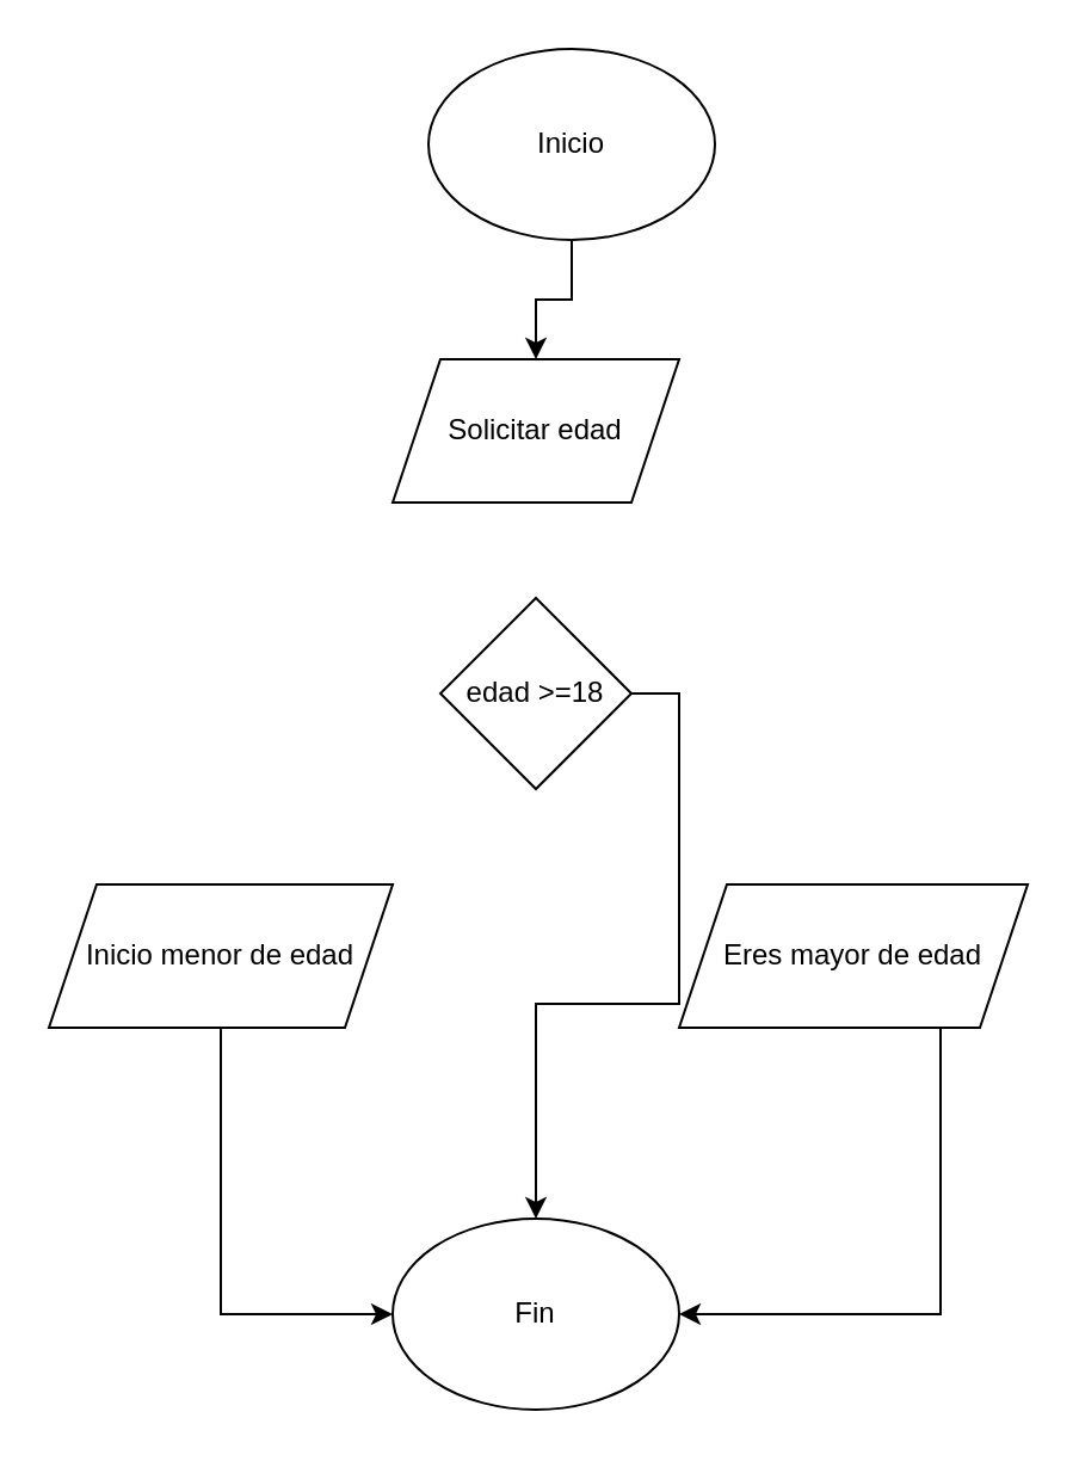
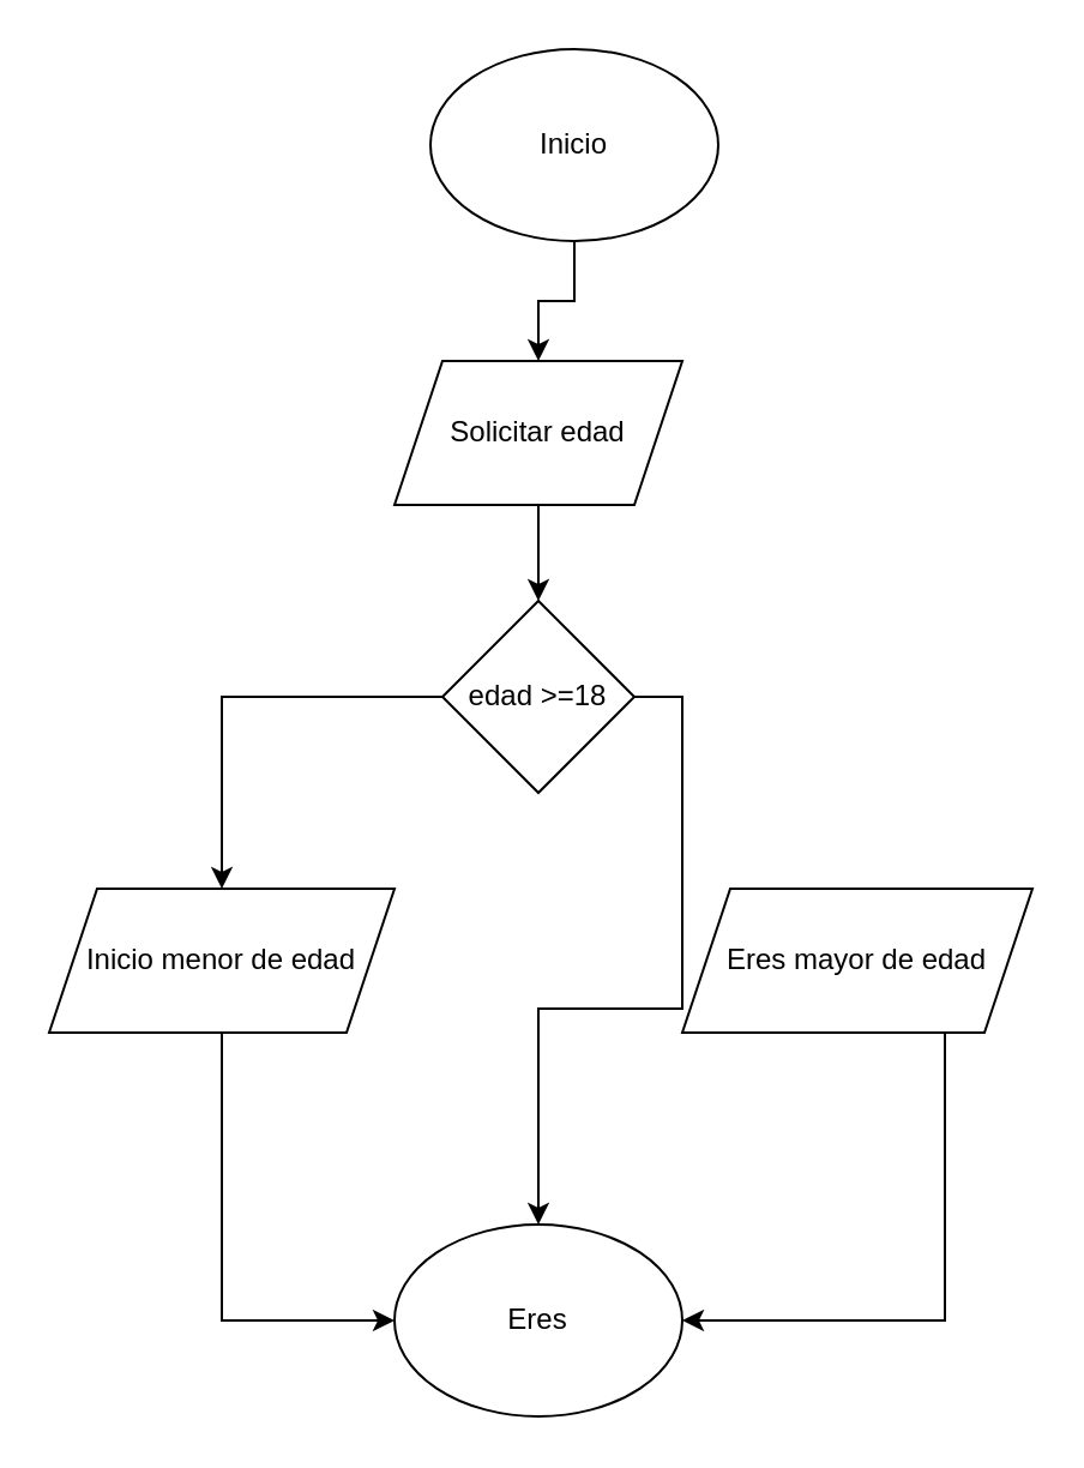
  <mxCell id="0" />
  <mxCell id="1" parent="0" />
  <mxCell id="2" style="edgeStyle=orthogonalEdgeStyle;rounded=0;orthogonalLoop=1;jettySize=auto;html=1;exitX=0.5;exitY=1;exitDx=0;exitDy=0;entryX=0.5;entryY=0;entryDx=0;entryDy=0;" edge="1" parent="1" source="3" target="5"><mxGeometry relative="1" as="geometry" /></mxCell>
  <mxCell id="3" value="Inicio" style="ellipse;whiteSpace=wrap;html=1;" vertex="1" parent="1"><mxGeometry x="179" y="20" width="120" height="80" as="geometry" /></mxCell>
+ <mxCell id="4" style="edgeStyle=orthogonalEdgeStyle;rounded=0;orthogonalLoop=1;jettySize=auto;html=1;exitX=0.5;exitY=1;exitDx=0;exitDy=0;entryX=0.5;entryY=0;entryDx=0;entryDy=0;" edge="1" parent="1" source="5" target="8"><mxGeometry relative="1" as="geometry" /></mxCell>
  <mxCell id="5" value="Solicitar edad" style="shape=parallelogram;perimeter=parallelogramPerimeter;whiteSpace=wrap;html=1;fixedSize=1;" vertex="1" parent="1"><mxGeometry x="164" y="150" width="120" height="60" as="geometry" /></mxCell>
  <mxCell id="6" style="edgeStyle=orthogonalEdgeStyle;rounded=0;orthogonalLoop=1;jettySize=auto;html=1;exitX=1;exitY=0.5;exitDx=0;exitDy=0;" edge="1" parent="1" source="8" target="13"><mxGeometry relative="1" as="geometry"><mxPoint x="380" y="380" as="targetPoint" /></mxGeometry></mxCell>
+ <mxCell id="7" style="edgeStyle=orthogonalEdgeStyle;rounded=0;orthogonalLoop=1;jettySize=auto;html=1;exitX=0;exitY=0.5;exitDx=0;exitDy=0;entryX=0.5;entryY=0;entryDx=0;entryDy=0;" edge="1" parent="1" source="8" target="10"><mxGeometry relative="1" as="geometry" /></mxCell>
  <mxCell id="8" value="edad &amp;gt;=18" style="rhombus;whiteSpace=wrap;html=1;" vertex="1" parent="1"><mxGeometry x="184" y="250" width="80" height="80" as="geometry" /></mxCell>
  <mxCell id="9" style="edgeStyle=orthogonalEdgeStyle;rounded=0;orthogonalLoop=1;jettySize=auto;html=1;exitX=0.5;exitY=1;exitDx=0;exitDy=0;entryX=0;entryY=0.5;entryDx=0;entryDy=0;" edge="1" parent="1" source="10" target="13"><mxGeometry relative="1" as="geometry" /></mxCell>
  <mxCell id="10" value="Inicio menor de edad" style="shape=parallelogram;perimeter=parallelogramPerimeter;whiteSpace=wrap;html=1;fixedSize=1;" vertex="1" parent="1"><mxGeometry x="20" y="370" width="144" height="60" as="geometry" /></mxCell>
  <mxCell id="11" style="edgeStyle=orthogonalEdgeStyle;rounded=0;orthogonalLoop=1;jettySize=auto;html=1;exitX=0.75;exitY=1;exitDx=0;exitDy=0;entryX=1;entryY=0.5;entryDx=0;entryDy=0;" edge="1" parent="1" source="12" target="13"><mxGeometry relative="1" as="geometry" /></mxCell>
  <mxCell id="12" value="Eres mayor de edad" style="shape=parallelogram;perimeter=parallelogramPerimeter;whiteSpace=wrap;html=1;fixedSize=1;" vertex="1" parent="1"><mxGeometry x="284" y="370" width="146" height="60" as="geometry" /></mxCell>
- <mxCell id="13" value="Fin" style="ellipse;whiteSpace=wrap;html=1;" vertex="1" parent="1"><mxGeometry x="164" y="510" width="120" height="80" as="geometry" /></mxCell>
+ <mxCell id="13" value="Eres" style="ellipse;whiteSpace=wrap;html=1;" vertex="1" parent="1"><mxGeometry x="164" y="510" width="120" height="80" as="geometry" /></mxCell>
